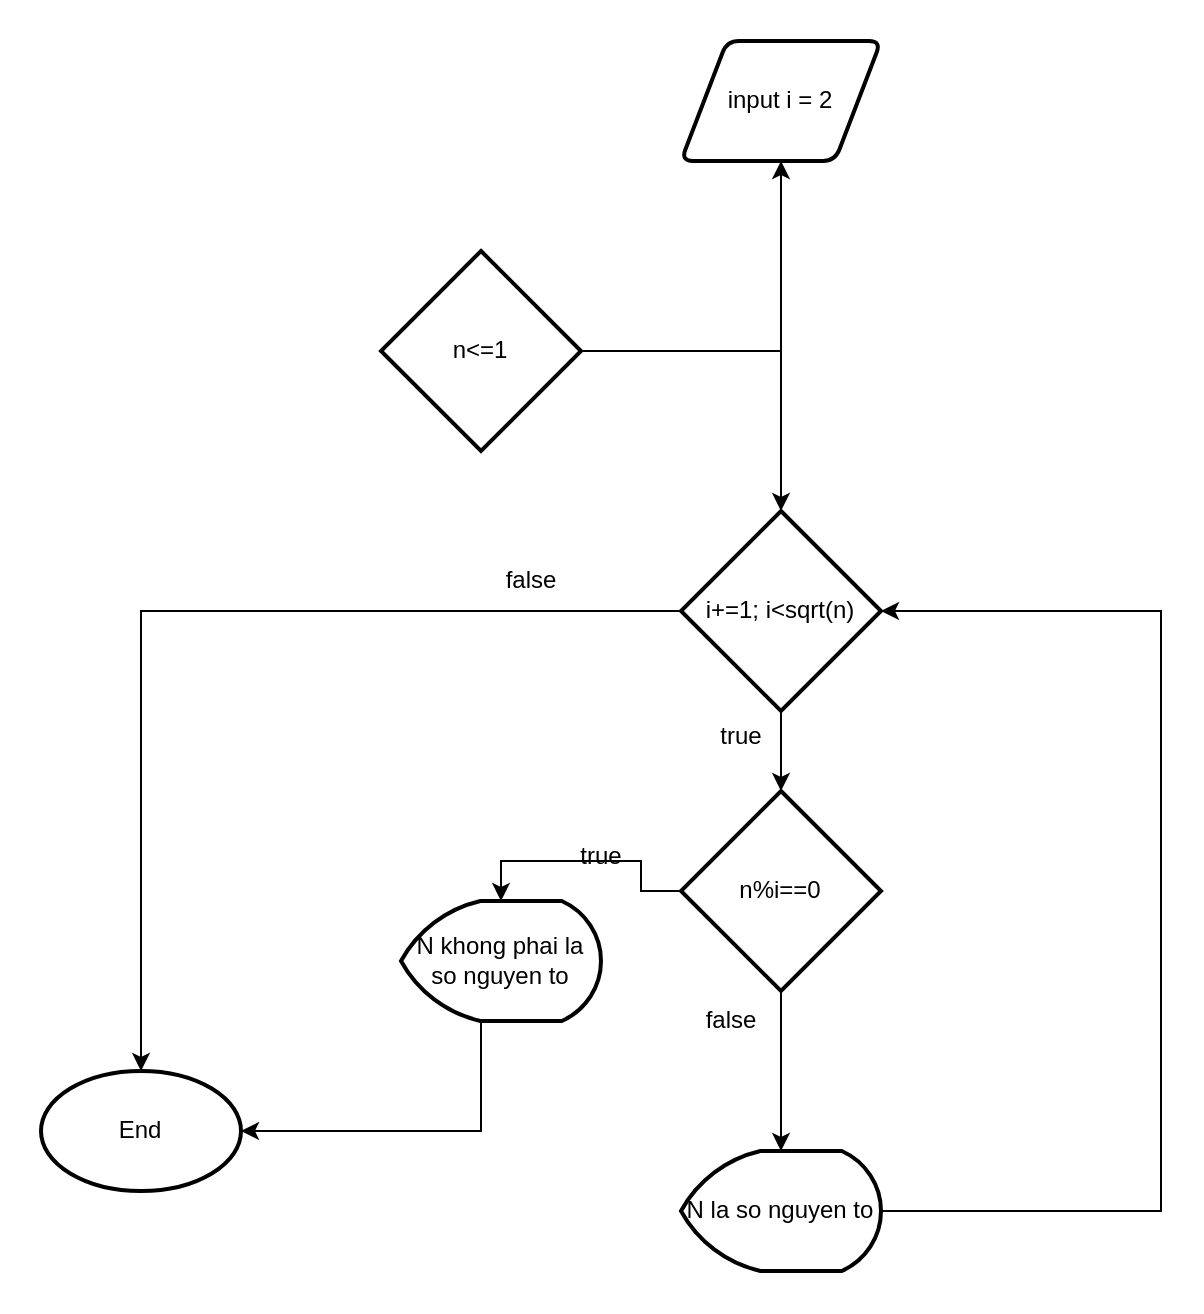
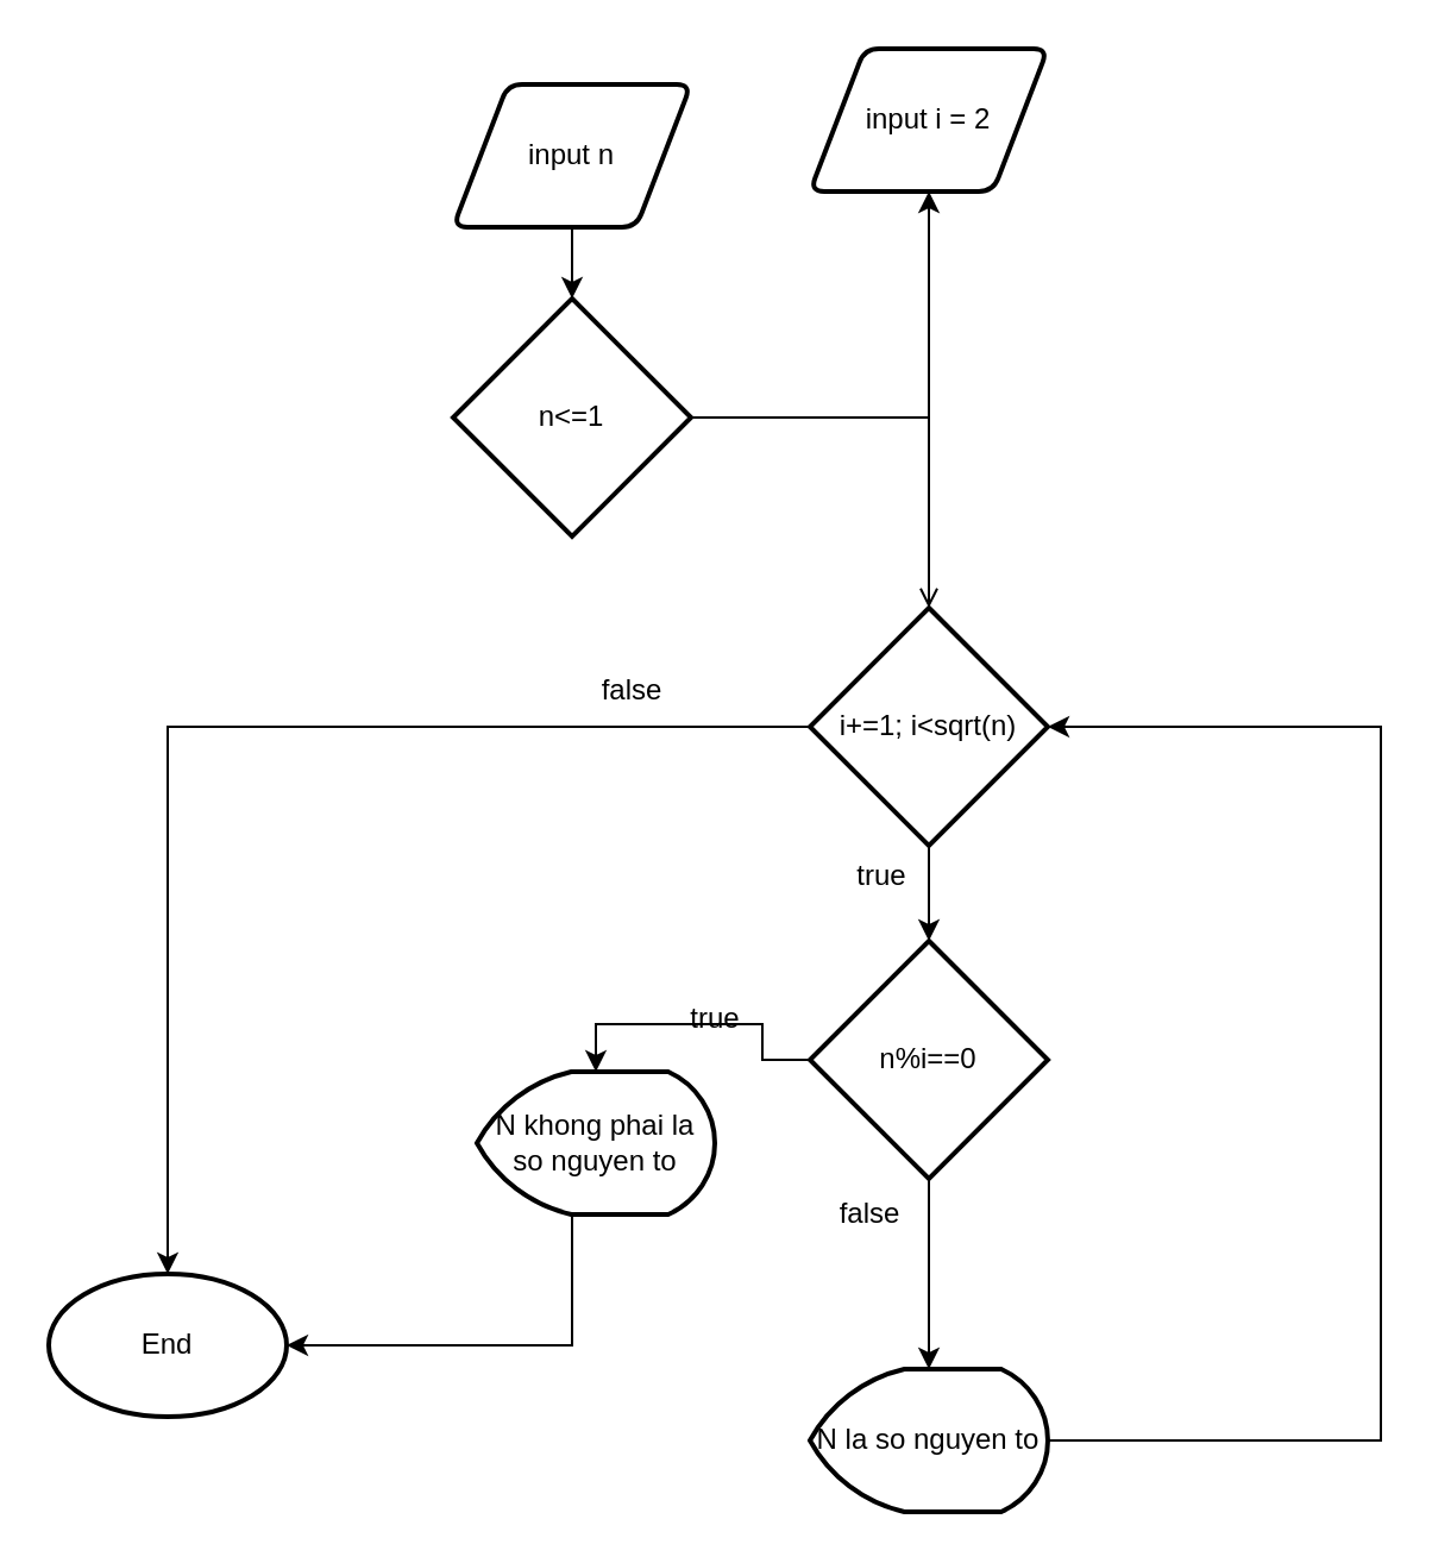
  <mxCell id="0" />
  <mxCell id="1" parent="0" />
+ <mxCell id="2" value="input n" style="shape=parallelogram;html=1;strokeWidth=2;perimeter=parallelogramPerimeter;whiteSpace=wrap;rounded=1;arcSize=12;size=0.23;" vertex="1" parent="1"><mxGeometry x="190" y="35" width="100" height="60" as="geometry" /></mxCell>
  <mxCell id="3" style="edgeStyle=orthogonalEdgeStyle;rounded=0;orthogonalLoop=1;jettySize=auto;html=1;" edge="1" parent="1" source="4" target="5"><mxGeometry relative="1" as="geometry" /></mxCell>
  <mxCell id="4" value="n&amp;lt;=1" style="strokeWidth=2;html=1;shape=mxgraph.flowchart.decision;whiteSpace=wrap;" vertex="1" parent="1"><mxGeometry x="190" y="125" width="100" height="100" as="geometry" /></mxCell>
  <mxCell id="5" value="input i = 2" style="shape=parallelogram;html=1;strokeWidth=2;perimeter=parallelogramPerimeter;whiteSpace=wrap;rounded=1;arcSize=12;size=0.23;" vertex="1" parent="1"><mxGeometry x="340" y="20" width="100" height="60" as="geometry" /></mxCell>
  <mxCell id="6" value="i+=1; i&amp;lt;sqrt(n)" style="strokeWidth=2;html=1;shape=mxgraph.flowchart.decision;whiteSpace=wrap;" vertex="1" parent="1"><mxGeometry x="340" y="255" width="100" height="100" as="geometry" /></mxCell>
  <mxCell id="7" style="edgeStyle=orthogonalEdgeStyle;rounded=0;orthogonalLoop=1;jettySize=auto;html=1;entryX=0.5;entryY=0;entryDx=0;entryDy=0;entryPerimeter=0;" edge="1" parent="1" source="8" target="13"><mxGeometry relative="1" as="geometry"><mxPoint x="390" y="545" as="targetPoint" /></mxGeometry></mxCell>
  <mxCell id="8" value="n%i==0" style="strokeWidth=2;html=1;shape=mxgraph.flowchart.decision;whiteSpace=wrap;" vertex="1" parent="1"><mxGeometry x="340" y="395" width="100" height="100" as="geometry" /></mxCell>
- <mxCell id="10" style="edgeStyle=orthogonalEdgeStyle;rounded=0;orthogonalLoop=1;jettySize=auto;html=1;entryX=0.5;entryY=0;entryDx=0;entryDy=0;entryPerimeter=0;" edge="1" parent="1" source="5" target="6"><mxGeometry relative="1" as="geometry" /></mxCell>
+ <mxCell id="9" style="edgeStyle=orthogonalEdgeStyle;rounded=0;orthogonalLoop=1;jettySize=auto;html=1;entryX=0.5;entryY=0;entryDx=0;entryDy=0;entryPerimeter=0;" edge="1" parent="1" source="2" target="4"><mxGeometry relative="1" as="geometry" /></mxCell>
+ <mxCell id="10" style="edgeStyle=orthogonalEdgeStyle;rounded=0;orthogonalLoop=1;jettySize=auto;html=1;entryX=0.5;entryY=0;entryDx=0;entryDy=0;entryPerimeter=0;endArrow=open;" edge="1" parent="1" source="5" target="6"><mxGeometry relative="1" as="geometry" /></mxCell>
  <mxCell id="11" style="edgeStyle=orthogonalEdgeStyle;rounded=0;orthogonalLoop=1;jettySize=auto;html=1;entryX=0.5;entryY=0;entryDx=0;entryDy=0;entryPerimeter=0;" edge="1" parent="1" source="6" target="8"><mxGeometry relative="1" as="geometry" /></mxCell>
  <mxCell id="12" value="false" style="text;html=1;align=center;verticalAlign=middle;resizable=0;points=[];autosize=1;strokeColor=none;fillColor=none;" vertex="1" parent="1"><mxGeometry x="340" y="495" width="50" height="30" as="geometry" /></mxCell>
  <mxCell id="13" value="N la so nguyen to" style="strokeWidth=2;html=1;shape=mxgraph.flowchart.display;whiteSpace=wrap;" vertex="1" parent="1"><mxGeometry x="340" y="575" width="100" height="60" as="geometry" /></mxCell>
  <mxCell id="14" value="N khong phai la so nguyen to" style="strokeWidth=2;html=1;shape=mxgraph.flowchart.display;whiteSpace=wrap;" vertex="1" parent="1"><mxGeometry x="200" y="450" width="100" height="60" as="geometry" /></mxCell>
  <mxCell id="15" style="edgeStyle=orthogonalEdgeStyle;rounded=0;orthogonalLoop=1;jettySize=auto;html=1;entryX=0.5;entryY=0;entryDx=0;entryDy=0;entryPerimeter=0;" edge="1" parent="1" source="8" target="14"><mxGeometry relative="1" as="geometry" /></mxCell>
  <mxCell id="16" value="true" style="text;html=1;align=center;verticalAlign=middle;resizable=0;points=[];autosize=1;strokeColor=none;fillColor=none;" vertex="1" parent="1"><mxGeometry x="280" y="413" width="40" height="30" as="geometry" /></mxCell>
  <mxCell id="17" style="edgeStyle=orthogonalEdgeStyle;rounded=0;orthogonalLoop=1;jettySize=auto;html=1;entryX=1;entryY=0.5;entryDx=0;entryDy=0;entryPerimeter=0;" edge="1" parent="1" source="13" target="6"><mxGeometry relative="1" as="geometry"><Array as="points"><mxPoint x="580" y="605" /><mxPoint x="580" y="305" /></Array></mxGeometry></mxCell>
  <mxCell id="18" value="End" style="strokeWidth=2;html=1;shape=mxgraph.flowchart.start_1;whiteSpace=wrap;" vertex="1" parent="1"><mxGeometry x="20" y="535" width="100" height="60" as="geometry" /></mxCell>
  <mxCell id="19" style="edgeStyle=orthogonalEdgeStyle;rounded=0;orthogonalLoop=1;jettySize=auto;html=1;entryX=0.5;entryY=0;entryDx=0;entryDy=0;entryPerimeter=0;" edge="1" parent="1" source="6" target="18"><mxGeometry relative="1" as="geometry" /></mxCell>
  <mxCell id="20" value="false" style="text;html=1;align=center;verticalAlign=middle;resizable=0;points=[];autosize=1;strokeColor=none;fillColor=none;" vertex="1" parent="1"><mxGeometry x="240" y="275" width="50" height="30" as="geometry" /></mxCell>
  <mxCell id="21" value="true" style="text;html=1;align=center;verticalAlign=middle;resizable=0;points=[];autosize=1;strokeColor=none;fillColor=none;" vertex="1" parent="1"><mxGeometry x="350" y="353" width="40" height="30" as="geometry" /></mxCell>
  <mxCell id="22" style="edgeStyle=orthogonalEdgeStyle;rounded=0;orthogonalLoop=1;jettySize=auto;html=1;entryX=1;entryY=0.5;entryDx=0;entryDy=0;entryPerimeter=0;" edge="1" parent="1" source="14" target="18"><mxGeometry relative="1" as="geometry"><Array as="points"><mxPoint x="240" y="565" /></Array></mxGeometry></mxCell>
